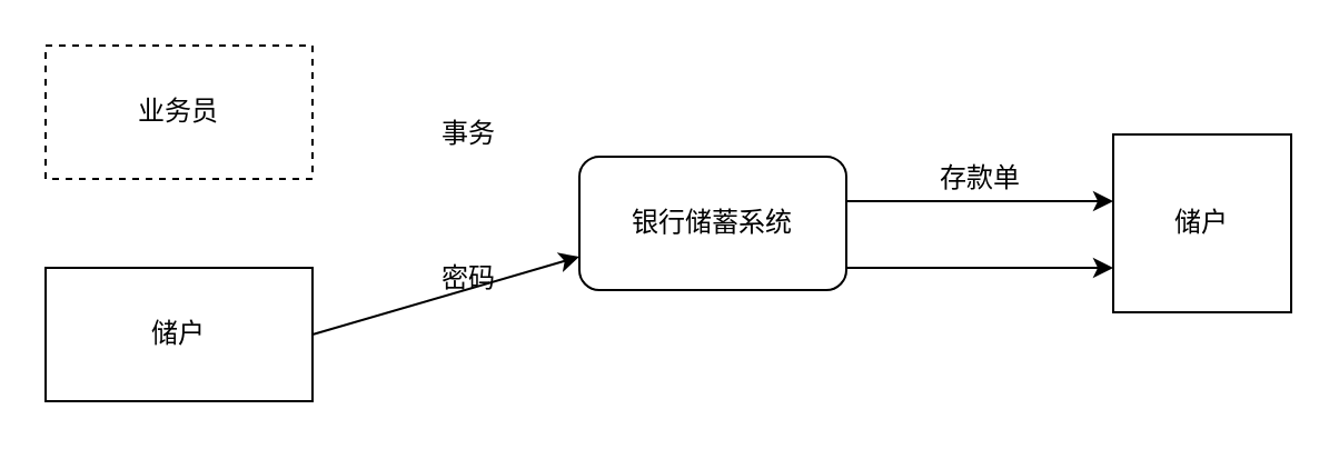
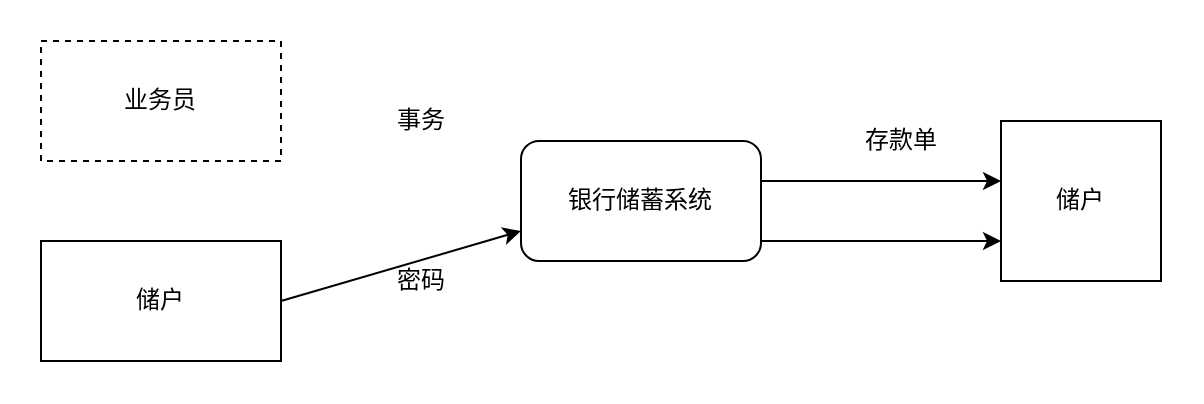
  <mxCell id="0" />
  <mxCell id="1" parent="0" />
  <mxCell id="2" style="rounded=1;whiteSpace=wrap;html=1;" value="银行储蓄系统" parent="1" vertex="1"><mxGeometry as="geometry" x="260" y="70" width="120" height="60" /></mxCell>
  <mxCell id="3" style="rounded=0;whiteSpace=wrap;html=1;dashed=1;" value="业务员" parent="1" vertex="1"><mxGeometry as="geometry" x="20" y="20" width="120" height="60" /></mxCell>
  <mxCell id="4" style="rounded=0;whiteSpace=wrap;html=1;" value="储户" parent="1" vertex="1"><mxGeometry as="geometry" x="20" y="120" width="120" height="60" /></mxCell>
  <mxCell id="5" style="endArrow=classic;html=1;exitX=1;exitY=0.5;exitDx=0;exitDy=0;entryX=0;entryY=0.75;entryDx=0;entryDy=0;" value="" parent="1" edge="1" source="4" target="2"><mxGeometry as="geometry" width="50" height="50" relative="1"><mxPoint as="sourcePoint" x="160" y="170" /><mxPoint as="targetPoint" x="260" y="100" /></mxGeometry></mxCell>
  <mxCell id="6" style="text;html=1;align=center;verticalAlign=middle;resizable=0;points=[];autosize=1;rotation=0;" value="事务" parent="1" vertex="1"><mxGeometry as="geometry" x="190" y="50" width="40" height="20" /></mxCell>
- <mxCell id="7" style="text;html=1;align=center;verticalAlign=middle;resizable=0;points=[];autosize=1;" value="密码" parent="1" vertex="1"><mxGeometry x="190" y="115" as="geometry" width="40" height="20" /></mxCell>
+ <mxCell id="7" style="text;html=1;align=center;verticalAlign=middle;resizable=0;points=[];autosize=1;" value="密码" parent="1" vertex="1"><mxGeometry as="geometry" x="190" y="130" width="40" height="20" /></mxCell>
  <mxCell id="8" style="whiteSpace=wrap;html=1;aspect=fixed;" value="储户" parent="1" vertex="1"><mxGeometry as="geometry" x="500" y="60" width="80" height="80" /></mxCell>
  <mxCell id="9" style="endArrow=classic;html=1;entryX=0;entryY=0.375;entryDx=0;entryDy=0;entryPerimeter=0;" value="" parent="1" edge="1" target="8"><mxGeometry as="geometry" width="50" height="50" relative="1"><mxPoint as="sourcePoint" x="380" y="90" /><mxPoint as="targetPoint" x="430" y="40" /></mxGeometry></mxCell>
  <mxCell id="10" style="endArrow=classic;html=1;entryX=0;entryY=0.75;entryDx=0;entryDy=0;" value="" parent="1" edge="1" target="8"><mxGeometry as="geometry" width="50" height="50" relative="1"><mxPoint as="sourcePoint" x="380" y="120" /><mxPoint as="targetPoint" x="430" y="70" /></mxGeometry></mxCell>
- <mxCell id="11" style="text;html=1;align=center;verticalAlign=middle;resizable=0;points=[];autosize=1;" value="存款单" parent="1" vertex="1"><mxGeometry as="geometry" x="415" y="70" width="50" height="20" /></mxCell>
+ <mxCell id="11" style="text;html=1;align=center;verticalAlign=middle;resizable=0;points=[];autosize=1;" value="存款单" parent="1" vertex="1"><mxGeometry x="425" y="60" as="geometry" width="50" height="20" /></mxCell>
